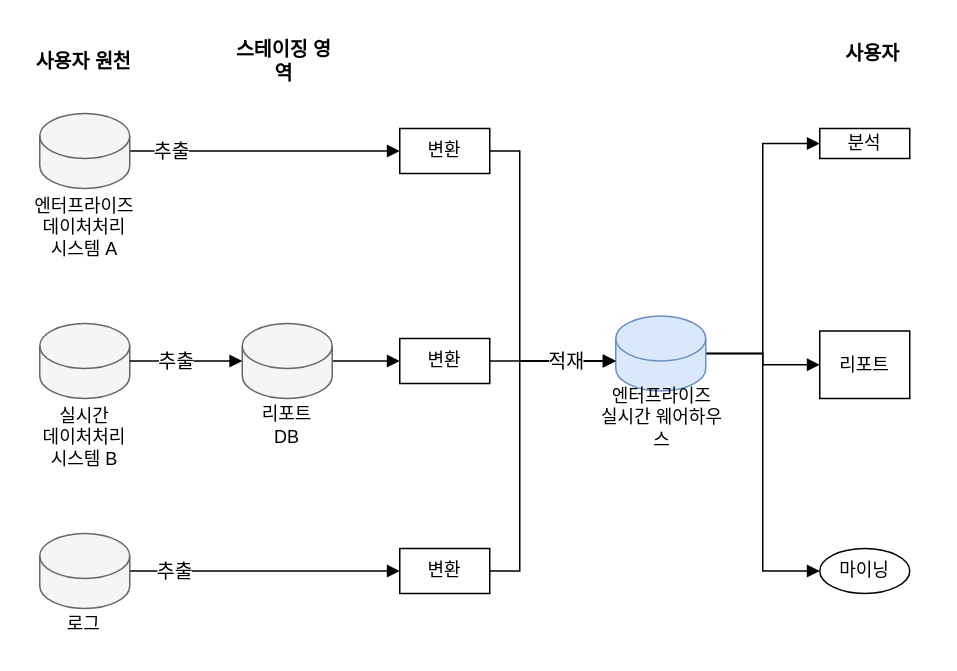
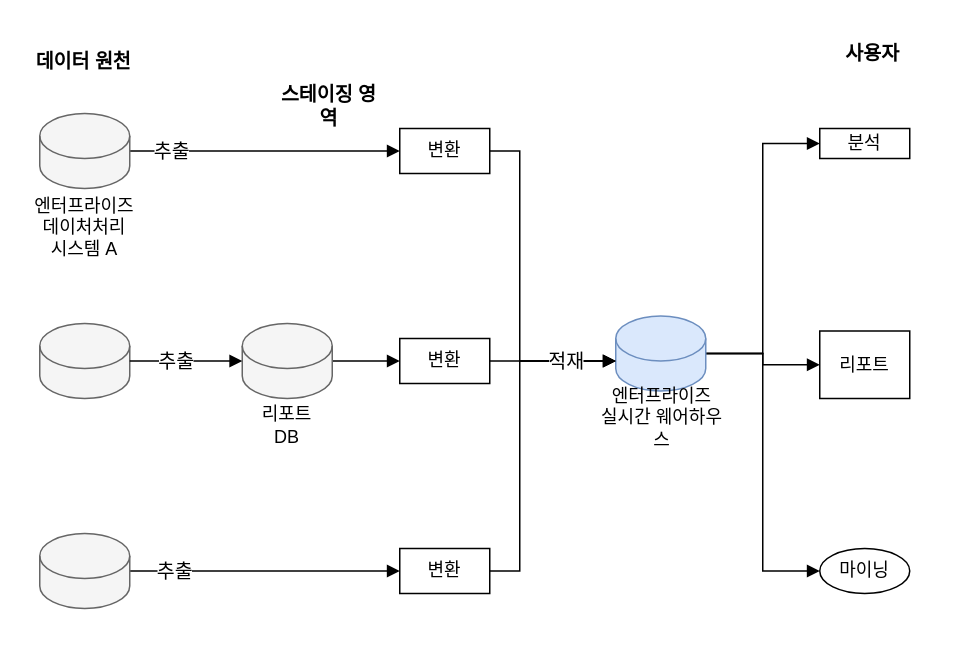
  <mxCell id="0" />
  <mxCell id="1" parent="0" />
  <mxCell id="2" style="edgeStyle=orthogonalEdgeStyle;rounded=0;orthogonalLoop=1;jettySize=auto;html=1;entryX=0;entryY=0.5;entryDx=0;entryDy=0;endArrow=block;endFill=1;" edge="1" parent="1" source="4" target="12"><mxGeometry relative="1" as="geometry" /></mxCell>
  <mxCell id="3" value="추출" style="edgeLabel;html=1;align=center;verticalAlign=middle;resizable=0;points=[];fontSize=13;" vertex="1" connectable="0" parent="2"><mxGeometry x="-0.7" y="3" relative="1" as="geometry"><mxPoint y="2" as="offset" /></mxGeometry></mxCell>
  <mxCell id="4" value="" style="shape=cylinder3;whiteSpace=wrap;html=1;boundedLbl=1;backgroundOutline=1;size=15;fillColor=#f5f5f5;fontColor=#333333;strokeColor=#666666;" vertex="1" parent="1"><mxGeometry x="26" y="75" width="60" height="50" as="geometry" /></mxCell>
  <mxCell id="5" value="엔터프라이즈&lt;div&gt;데이처처리&lt;br&gt;시스템 A&lt;/div&gt;" style="text;html=1;align=center;verticalAlign=middle;whiteSpace=wrap;rounded=0;" vertex="1" parent="1"><mxGeometry x="21" y="126" width="70" height="50" as="geometry" /></mxCell>
  <mxCell id="6" value="" style="shape=cylinder3;whiteSpace=wrap;html=1;boundedLbl=1;backgroundOutline=1;size=15;fillColor=#f5f5f5;fontColor=#333333;strokeColor=#666666;" vertex="1" parent="1"><mxGeometry x="26" y="215" width="60" height="50" as="geometry" /></mxCell>
- <mxCell id="7" value="실시간&lt;div&gt;데이처처리&lt;br&gt;시스템 B&lt;/div&gt;" style="text;html=1;align=center;verticalAlign=middle;whiteSpace=wrap;rounded=0;" vertex="1" parent="1"><mxGeometry x="21" y="266" width="70" height="50" as="geometry" /></mxCell>
  <mxCell id="8" style="edgeStyle=orthogonalEdgeStyle;rounded=0;orthogonalLoop=1;jettySize=auto;html=1;endArrow=block;endFill=1;" edge="1" parent="1" source="10" target="14"><mxGeometry relative="1" as="geometry" /></mxCell>
  <mxCell id="9" value="추출" style="edgeLabel;html=1;align=center;verticalAlign=middle;resizable=0;points=[];fontSize=13;" vertex="1" connectable="0" parent="8"><mxGeometry x="-0.744" y="1" relative="1" as="geometry"><mxPoint x="6" as="offset" /></mxGeometry></mxCell>
  <mxCell id="10" value="" style="shape=cylinder3;whiteSpace=wrap;html=1;boundedLbl=1;backgroundOutline=1;size=15;fillColor=#f5f5f5;fontColor=#333333;strokeColor=#666666;" vertex="1" parent="1"><mxGeometry x="26" y="355" width="60" height="50" as="geometry" /></mxCell>
- <mxCell id="11" value="로그" style="text;html=1;align=center;verticalAlign=middle;whiteSpace=wrap;rounded=0;" vertex="1" parent="1"><mxGeometry x="33" y="406" width="45" height="19" as="geometry" /></mxCell>
  <mxCell id="12" value="변환" style="rounded=0;whiteSpace=wrap;html=1;" vertex="1" parent="1"><mxGeometry x="266" y="85" width="60" height="30" as="geometry" /></mxCell>
  <mxCell id="13" value="변환" style="rounded=0;whiteSpace=wrap;html=1;" vertex="1" parent="1"><mxGeometry x="266" y="225" width="60" height="30" as="geometry" /></mxCell>
  <mxCell id="14" value="변환" style="rounded=0;whiteSpace=wrap;html=1;" vertex="1" parent="1"><mxGeometry x="266" y="365" width="60" height="30" as="geometry" /></mxCell>
  <mxCell id="15" style="edgeStyle=orthogonalEdgeStyle;rounded=0;orthogonalLoop=1;jettySize=auto;html=1;entryX=0;entryY=0.5;entryDx=0;entryDy=0;endArrow=block;endFill=1;" edge="1" parent="1" source="16" target="13"><mxGeometry relative="1" as="geometry" /></mxCell>
  <mxCell id="16" value="" style="shape=cylinder3;whiteSpace=wrap;html=1;boundedLbl=1;backgroundOutline=1;size=15;fillColor=#f5f5f5;fontColor=#333333;strokeColor=#666666;" vertex="1" parent="1"><mxGeometry x="161" y="215" width="60" height="50" as="geometry" /></mxCell>
  <mxCell id="17" value="리포트&lt;div&gt;DB&lt;/div&gt;" style="text;html=1;align=center;verticalAlign=middle;whiteSpace=wrap;rounded=0;" vertex="1" parent="1"><mxGeometry x="161" y="268" width="60" height="29" as="geometry" /></mxCell>
  <mxCell id="18" style="edgeStyle=orthogonalEdgeStyle;rounded=0;orthogonalLoop=1;jettySize=auto;html=1;entryX=0;entryY=0.5;entryDx=0;entryDy=0;endArrow=block;endFill=1;" edge="1" parent="1" source="21" target="24"><mxGeometry relative="1" as="geometry" /></mxCell>
  <mxCell id="19" style="edgeStyle=orthogonalEdgeStyle;rounded=0;orthogonalLoop=1;jettySize=auto;html=1;entryX=0;entryY=0.5;entryDx=0;entryDy=0;endArrow=block;endFill=1;" edge="1" parent="1" source="21" target="25"><mxGeometry relative="1" as="geometry" /></mxCell>
  <mxCell id="20" style="edgeStyle=orthogonalEdgeStyle;rounded=0;orthogonalLoop=1;jettySize=auto;html=1;entryX=0;entryY=0.5;entryDx=0;entryDy=0;endArrow=block;endFill=1;" edge="1" parent="1" source="21" target="23"><mxGeometry relative="1" as="geometry" /></mxCell>
  <mxCell id="21" value="" style="shape=cylinder3;whiteSpace=wrap;html=1;boundedLbl=1;backgroundOutline=1;size=15;fillColor=#dae8fc;strokeColor=#6c8ebf;" vertex="1" parent="1"><mxGeometry x="410" y="210" width="60" height="50" as="geometry" /></mxCell>
  <mxCell id="22" value="엔터프라이즈&lt;div&gt;실시간 웨어하우스&lt;/div&gt;" style="text;html=1;align=center;verticalAlign=middle;whiteSpace=wrap;rounded=0;" vertex="1" parent="1"><mxGeometry x="396" y="263" width="90" height="29" as="geometry" /></mxCell>
  <mxCell id="23" value="분석" style="rounded=0;whiteSpace=wrap;html=1;" vertex="1" parent="1"><mxGeometry x="546" y="85" width="60" height="20" as="geometry" /></mxCell>
  <mxCell id="24" value="리포트" style="rounded=0;whiteSpace=wrap;html=1;" vertex="1" parent="1"><mxGeometry x="546" y="220" width="60" height="45" as="geometry" /></mxCell>
  <mxCell id="25" value="마이닝" style="ellipse;whiteSpace=wrap;html=1;" vertex="1" parent="1"><mxGeometry x="546" y="365" width="60" height="30" as="geometry" /></mxCell>
  <mxCell id="26" style="edgeStyle=orthogonalEdgeStyle;rounded=0;orthogonalLoop=1;jettySize=auto;html=1;entryX=0;entryY=0.5;entryDx=0;entryDy=0;entryPerimeter=0;endArrow=block;endFill=1;" edge="1" parent="1" source="6" target="16"><mxGeometry relative="1" as="geometry" /></mxCell>
  <mxCell id="27" value="추출" style="edgeLabel;html=1;align=center;verticalAlign=middle;resizable=0;points=[];fontSize=13;" vertex="1" connectable="0" parent="26"><mxGeometry x="-0.2" y="1" relative="1" as="geometry"><mxPoint as="offset" /></mxGeometry></mxCell>
  <mxCell id="28" style="edgeStyle=orthogonalEdgeStyle;rounded=0;orthogonalLoop=1;jettySize=auto;html=1;entryX=0;entryY=0;entryDx=0;entryDy=30;entryPerimeter=0;endArrow=block;endFill=1;" edge="1" parent="1" source="12" target="21"><mxGeometry relative="1" as="geometry"><Array as="points"><mxPoint x="346" y="100" /><mxPoint x="346" y="240" /></Array></mxGeometry></mxCell>
  <mxCell id="29" style="edgeStyle=orthogonalEdgeStyle;rounded=0;orthogonalLoop=1;jettySize=auto;html=1;entryX=0;entryY=0;entryDx=0;entryDy=30;entryPerimeter=0;endArrow=block;endFill=1;" edge="1" parent="1" source="13" target="21"><mxGeometry relative="1" as="geometry" /></mxCell>
  <mxCell id="30" style="edgeStyle=orthogonalEdgeStyle;rounded=0;orthogonalLoop=1;jettySize=auto;html=1;entryX=0;entryY=0;entryDx=0;entryDy=30;entryPerimeter=0;endArrow=block;endFill=1;" edge="1" parent="1" source="14" target="21"><mxGeometry relative="1" as="geometry"><Array as="points"><mxPoint x="346" y="380" /><mxPoint x="346" y="240" /></Array></mxGeometry></mxCell>
  <mxCell id="31" value="적재" style="edgeLabel;html=1;align=center;verticalAlign=middle;resizable=0;points=[];fontSize=13;" vertex="1" connectable="0" parent="30"><mxGeometry x="0.607" y="-1" relative="1" as="geometry"><mxPoint x="10" y="-2" as="offset" /></mxGeometry></mxCell>
- <mxCell id="32" value="사용자 원천" style="text;html=1;align=center;verticalAlign=middle;whiteSpace=wrap;rounded=0;fontStyle=1;fontSize=13;" vertex="1" parent="1"><mxGeometry x="20.25" y="25" width="70.5" height="30" as="geometry" /></mxCell>
- <mxCell id="33" value="스테이징 영역" style="text;html=1;align=center;verticalAlign=middle;whiteSpace=wrap;rounded=0;fontStyle=1;fontSize=13;" vertex="1" parent="1"><mxGeometry x="150.5" y="25" width="75.5" height="30" as="geometry" /></mxCell>
+ <mxCell id="32" value="데이터 원천" style="text;html=1;align=center;verticalAlign=middle;whiteSpace=wrap;rounded=0;fontStyle=1;fontSize=13;" vertex="1" parent="1"><mxGeometry x="20.25" y="25" width="70.5" height="30" as="geometry" /></mxCell>
+ <mxCell id="33" value="스테이징 영역" style="text;html=1;align=center;verticalAlign=middle;whiteSpace=wrap;rounded=0;fontStyle=1;fontSize=13;" vertex="1" parent="1"><mxGeometry x="180.5" y="55" width="75.5" height="30" as="geometry" /></mxCell>
  <mxCell id="34" value="사용자" style="text;html=1;align=center;verticalAlign=middle;whiteSpace=wrap;rounded=0;fontStyle=1;fontSize=13;" vertex="1" parent="1"><mxGeometry x="545.5" y="20" width="70.5" height="30" as="geometry" /></mxCell>
